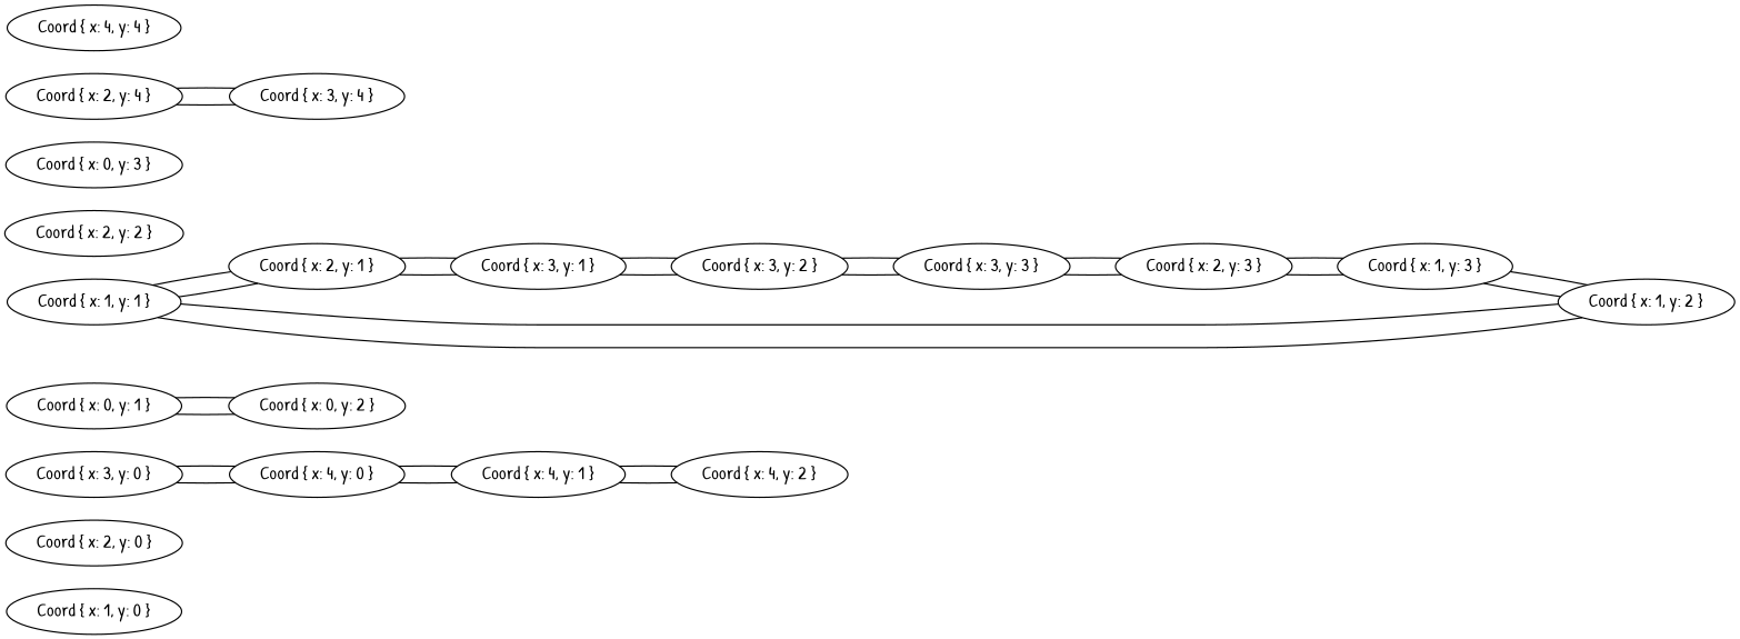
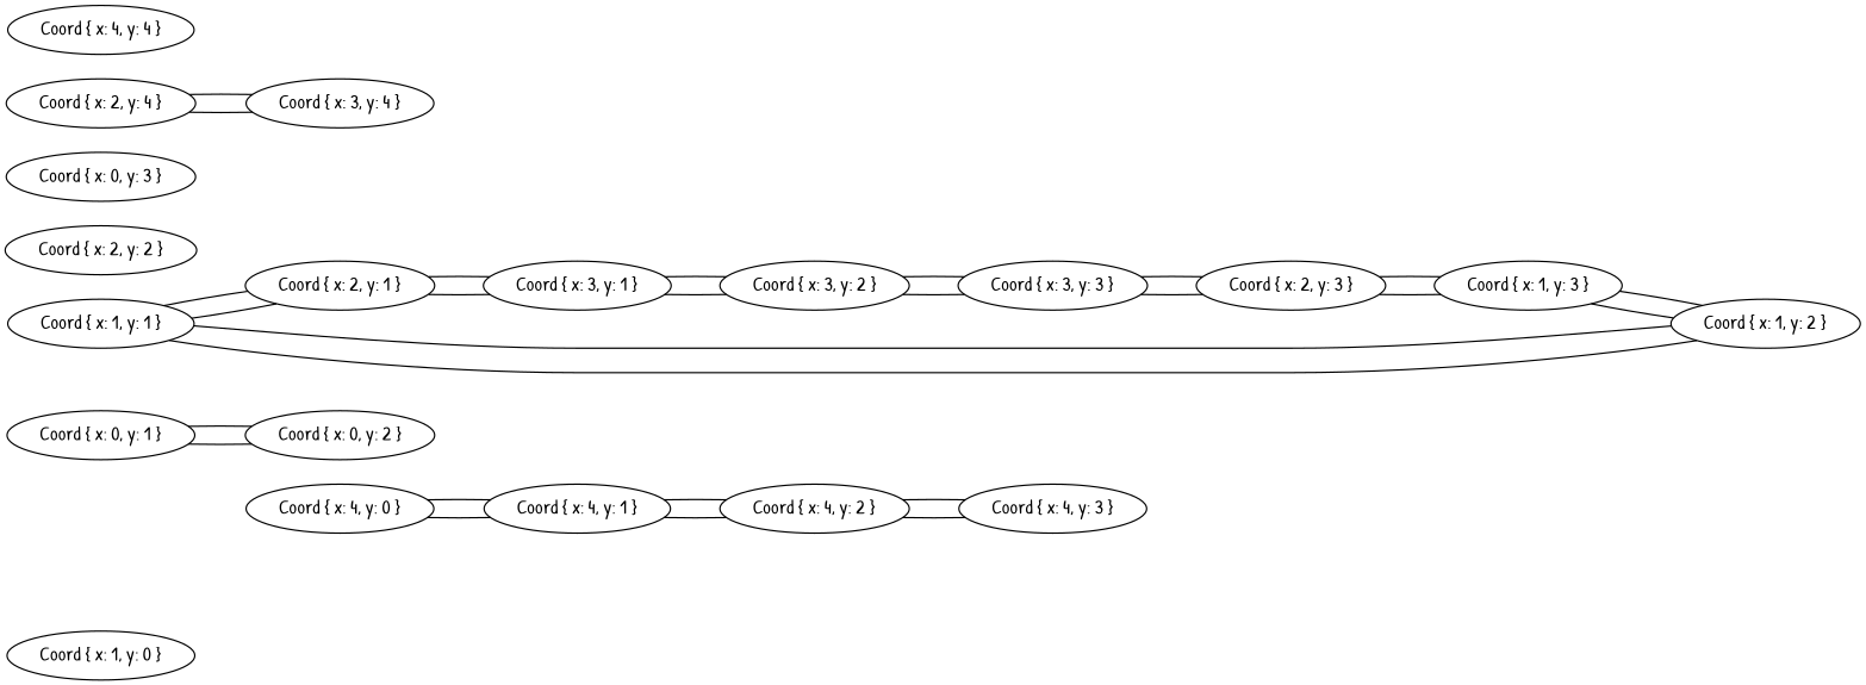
  graph {
    fontname="Patrick Hand"
    rankdir=LR
    node [fontname="Patrick Hand"]
    edge [fontname="Patrick Hand"]
    n1 [label="Coord { x: 1, y: 0 }"]
-   n2 [label="Coord { x: 2, y: 0 }"]
-   n3 [label="Coord { x: 3, y: 0 }"]
    n4 [label="Coord { x: 4, y: 0 }"]
    n5 [label="Coord { x: 4, y: 1 }"]
    n6 [label="Coord { x: 4, y: 2 }"]
    n7 [label="Coord { x: 0, y: 1 }"]
    n8 [label="Coord { x: 0, y: 2 }"]
    n9 [label="Coord { x: 1, y: 1 }"]
    n10 [label="Coord { x: 2, y: 1 }"]
    n11 [label="Coord { x: 1, y: 2 }"]
    n12 [label="Coord { x: 3, y: 1 }"]
    n13 [label="Coord { x: 1, y: 3 }"]
    n14 [label="Coord { x: 3, y: 2 }"]
    n15 [label="Coord { x: 3, y: 3 }"]
+   n16 [label="Coord { x: 4, y: 3 }"]
    n17 [label="Coord { x: 2, y: 3 }"]
    n18 [label="Coord { x: 2, y: 2 }"]
    n19 [label="Coord { x: 0, y: 3 }"]
    n20 [label="Coord { x: 2, y: 4 }"]
    n21 [label="Coord { x: 3, y: 4 }"]
    n22 [label="Coord { x: 4, y: 4 }"]
-   n3 -- n4
-   n4 -- n3
    n4 -- n5
    n5 -- n4
    n5 -- n6
    n6 -- n5
+   n6 -- n16
    n7 -- n8
    n8 -- n7
    n9 -- n10
    n9 -- n11
    n10 -- n9
    n10 -- n12
    n11 -- n9
    n11 -- n13
    n12 -- n10
    n12 -- n14
    n13 -- n11
    n13 -- n17
    n14 -- n12
    n14 -- n15
    n15 -- n14
    n15 -- n17
+   n16 -- n6
    n17 -- n13
    n17 -- n15
    n20 -- n21
    n21 -- n20
  }
